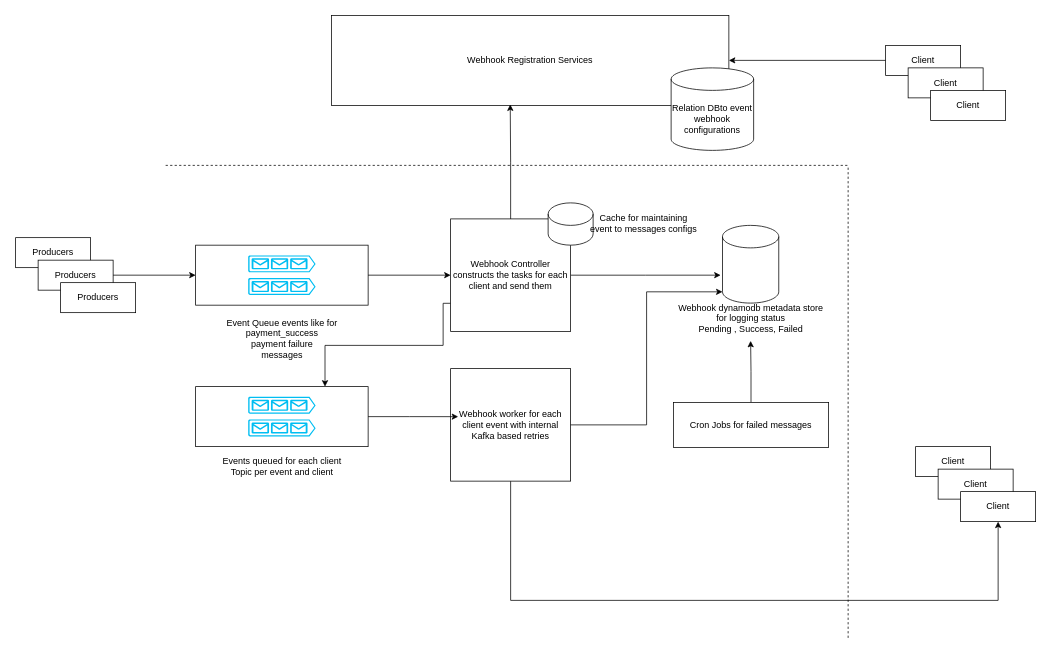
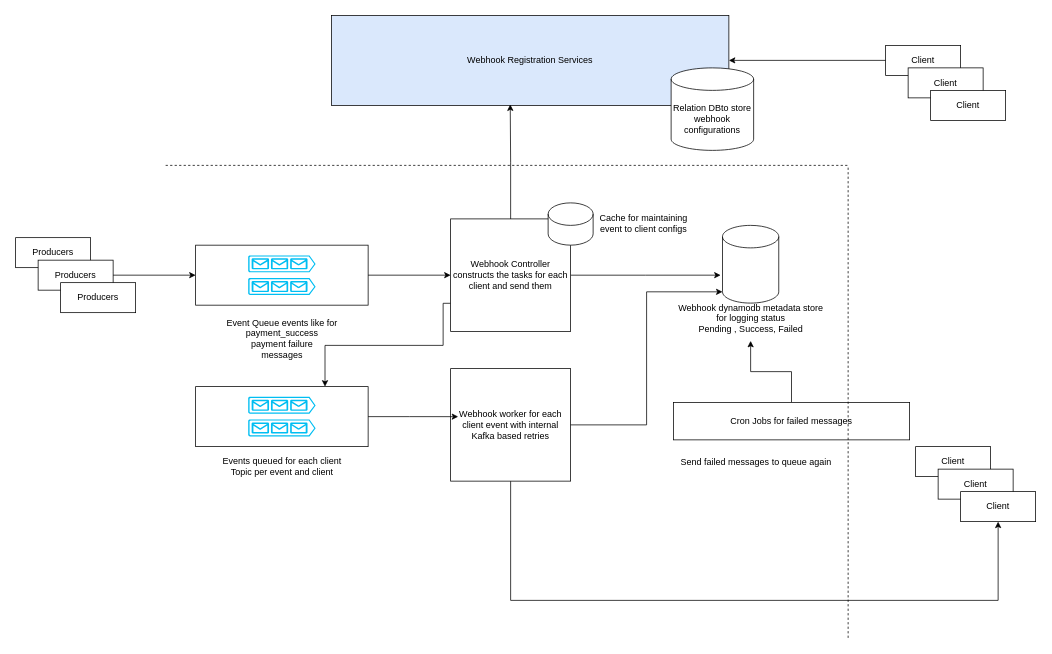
  <mxCell id="0" />
  <mxCell id="1" parent="0" />
  <mxCell id="2" value="" style="group" vertex="1" connectable="0" parent="1"><mxGeometry x="20" y="316.38" width="160" height="100" as="geometry" /></mxCell>
  <mxCell id="3" value="Producers" style="rounded=0;whiteSpace=wrap;html=1;" vertex="1" parent="2"><mxGeometry width="100" height="40" as="geometry" /></mxCell>
  <mxCell id="4" value="Producers" style="rounded=0;whiteSpace=wrap;html=1;" vertex="1" parent="2"><mxGeometry x="30" y="30" width="100" height="40" as="geometry" /></mxCell>
  <mxCell id="5" value="Producers" style="rounded=0;whiteSpace=wrap;html=1;" vertex="1" parent="2"><mxGeometry x="60" y="60" width="100" height="40" as="geometry" /></mxCell>
  <mxCell id="6" value="&lt;div style=&quot;&quot;&gt;&lt;span style=&quot;background-color: initial;&quot;&gt;Event Queue events like for&lt;/span&gt;&lt;/div&gt;&lt;div style=&quot;&quot;&gt;payment_success&lt;/div&gt;&lt;div style=&quot;&quot;&gt;payment failure&lt;/div&gt;&lt;div style=&quot;&quot;&gt;messages&lt;/div&gt;" style="text;html=1;align=center;verticalAlign=middle;resizable=0;points=[];autosize=1;strokeColor=none;fillColor=none;" vertex="1" parent="1"><mxGeometry x="290" y="416.38" width="170" height="70" as="geometry" /></mxCell>
  <mxCell id="7" style="edgeStyle=orthogonalEdgeStyle;rounded=0;orthogonalLoop=1;jettySize=auto;html=1;" edge="1" parent="1" source="9"><mxGeometry relative="1" as="geometry"><mxPoint x="960" y="366.38" as="targetPoint" /></mxGeometry></mxCell>
  <mxCell id="8" style="edgeStyle=orthogonalEdgeStyle;rounded=0;orthogonalLoop=1;jettySize=auto;html=1;exitX=0;exitY=0.75;exitDx=0;exitDy=0;entryX=0.75;entryY=0;entryDx=0;entryDy=0;" edge="1" parent="1" source="9" target="22"><mxGeometry relative="1" as="geometry"><Array as="points"><mxPoint x="590" y="404" /><mxPoint x="590" y="460" /><mxPoint x="433" y="460" /></Array></mxGeometry></mxCell>
  <mxCell id="9" value="Webhook Controller&lt;div&gt;constructs the tasks for each client and send them&lt;/div&gt;" style="rounded=0;whiteSpace=wrap;html=1;" vertex="1" parent="1"><mxGeometry x="600" y="291.38" width="160" height="150" as="geometry" /></mxCell>
  <mxCell id="10" value="" style="shape=cylinder3;whiteSpace=wrap;html=1;boundedLbl=1;backgroundOutline=1;size=15;" vertex="1" parent="1"><mxGeometry x="730" y="270" width="60" height="56.38" as="geometry" /></mxCell>
- <mxCell id="11" value="Cache for maintaining&lt;div&gt;event to messages configs&lt;/div&gt;" style="text;html=1;align=center;verticalAlign=middle;resizable=0;points=[];autosize=1;strokeColor=none;fillColor=none;" vertex="1" parent="1"><mxGeometry x="787" y="277" width="140" height="40" as="geometry" /></mxCell>
+ <mxCell id="11" value="Cache for maintaining&lt;div&gt;event to client configs&lt;/div&gt;" style="text;html=1;align=center;verticalAlign=middle;resizable=0;points=[];autosize=1;strokeColor=none;fillColor=none;" vertex="1" parent="1"><mxGeometry x="787" y="277" width="140" height="40" as="geometry" /></mxCell>
  <mxCell id="12" value="" style="group" vertex="1" connectable="0" parent="1"><mxGeometry x="1180" y="60" width="160" height="100" as="geometry" /></mxCell>
  <mxCell id="13" value="Client" style="rounded=0;whiteSpace=wrap;html=1;" vertex="1" parent="12"><mxGeometry width="100" height="40" as="geometry" /></mxCell>
  <mxCell id="14" value="Client" style="rounded=0;whiteSpace=wrap;html=1;" vertex="1" parent="12"><mxGeometry x="30" y="30" width="100" height="40" as="geometry" /></mxCell>
  <mxCell id="15" value="Client" style="rounded=0;whiteSpace=wrap;html=1;" vertex="1" parent="12"><mxGeometry x="60" y="60" width="100" height="40" as="geometry" /></mxCell>
  <mxCell id="16" value="" style="group" vertex="1" connectable="0" parent="1"><mxGeometry x="260" y="326.38" width="230" height="80" as="geometry" /></mxCell>
  <mxCell id="17" value="" style="rounded=0;whiteSpace=wrap;html=1;" vertex="1" parent="16"><mxGeometry width="230" height="80" as="geometry" /></mxCell>
  <mxCell id="18" value="" style="group" vertex="1" connectable="0" parent="16"><mxGeometry x="70" y="13.62" width="90" height="52.75" as="geometry" /></mxCell>
  <mxCell id="19" value="" style="verticalLabelPosition=bottom;html=1;verticalAlign=top;align=center;strokeColor=none;fillColor=#00BEF2;shape=mxgraph.azure.queue_generic;pointerEvents=1;strokeWidth=3;" vertex="1" parent="18"><mxGeometry y="30.25" width="90" height="22.5" as="geometry" /></mxCell>
  <mxCell id="20" value="" style="verticalLabelPosition=bottom;html=1;verticalAlign=top;align=center;strokeColor=none;fillColor=#00BEF2;shape=mxgraph.azure.queue_generic;pointerEvents=1;strokeWidth=3;" vertex="1" parent="18"><mxGeometry width="90" height="22.5" as="geometry" /></mxCell>
  <mxCell id="21" value="" style="group" vertex="1" connectable="0" parent="1"><mxGeometry x="260" y="515" width="230" height="80" as="geometry" /></mxCell>
  <mxCell id="22" value="" style="rounded=0;whiteSpace=wrap;html=1;" vertex="1" parent="21"><mxGeometry width="230" height="80" as="geometry" /></mxCell>
  <mxCell id="23" value="" style="group" vertex="1" connectable="0" parent="21"><mxGeometry x="70" y="13.62" width="90" height="52.75" as="geometry" /></mxCell>
  <mxCell id="24" value="" style="verticalLabelPosition=bottom;html=1;verticalAlign=top;align=center;strokeColor=none;fillColor=#00BEF2;shape=mxgraph.azure.queue_generic;pointerEvents=1;strokeWidth=3;" vertex="1" parent="23"><mxGeometry y="30.25" width="90" height="22.5" as="geometry" /></mxCell>
  <mxCell id="25" value="" style="verticalLabelPosition=bottom;html=1;verticalAlign=top;align=center;strokeColor=none;fillColor=#00BEF2;shape=mxgraph.azure.queue_generic;pointerEvents=1;strokeWidth=3;" vertex="1" parent="23"><mxGeometry width="90" height="22.5" as="geometry" /></mxCell>
  <mxCell id="26" style="edgeStyle=orthogonalEdgeStyle;rounded=0;orthogonalLoop=1;jettySize=auto;html=1;entryX=0.5;entryY=1;entryDx=0;entryDy=0;" edge="1" parent="1" source="27" target="43"><mxGeometry relative="1" as="geometry"><mxPoint x="1200" y="680" as="targetPoint" /><Array as="points"><mxPoint x="680" y="800" /><mxPoint x="1330" y="800" /></Array></mxGeometry></mxCell>
  <mxCell id="27" value="Webhook worker for each client event with internal Kafka based retries" style="rounded=0;whiteSpace=wrap;html=1;" vertex="1" parent="1"><mxGeometry x="600" y="491" width="160" height="150" as="geometry" /></mxCell>
  <mxCell id="28" style="edgeStyle=orthogonalEdgeStyle;rounded=0;orthogonalLoop=1;jettySize=auto;html=1;entryX=0;entryY=0.5;entryDx=0;entryDy=0;" edge="1" parent="1" source="4" target="17"><mxGeometry relative="1" as="geometry" /></mxCell>
  <mxCell id="29" value="&lt;div style=&quot;&quot;&gt;&lt;span style=&quot;background-color: initial;&quot;&gt;Events queued for each client&lt;br&gt;&lt;/span&gt;&lt;/div&gt;&lt;div style=&quot;&quot;&gt;&lt;span style=&quot;background-color: initial;&quot;&gt;Topic per event and client&lt;/span&gt;&lt;/div&gt;" style="text;html=1;align=center;verticalAlign=middle;resizable=0;points=[];autosize=1;strokeColor=none;fillColor=none;" vertex="1" parent="1"><mxGeometry x="285" y="601" width="180" height="40" as="geometry" /></mxCell>
  <mxCell id="30" style="edgeStyle=orthogonalEdgeStyle;rounded=0;orthogonalLoop=1;jettySize=auto;html=1;" edge="1" parent="1" source="31" target="47"><mxGeometry relative="1" as="geometry" /></mxCell>
- <mxCell id="31" value="Cron Jobs for failed messages" style="rounded=0;whiteSpace=wrap;html=1;" vertex="1" parent="1"><mxGeometry x="897" y="536" width="207" height="60" as="geometry" /></mxCell>
+ <mxCell id="31" value="Cron Jobs for failed messages" style="rounded=0;whiteSpace=wrap;html=1;" vertex="1" parent="1"><mxGeometry x="897" y="536" width="315" height="50" as="geometry" /></mxCell>
  <mxCell id="32" value="" style="group" vertex="1" connectable="0" parent="1"><mxGeometry x="441" y="20" width="563" height="180" as="geometry" /></mxCell>
- <mxCell id="33" value="Webhook Registration Services" style="rounded=0;whiteSpace=wrap;html=1;" vertex="1" parent="32"><mxGeometry width="530" height="120" as="geometry" /></mxCell>
- <mxCell id="34" value="&lt;span style=&quot;text-wrap-mode: nowrap;&quot;&gt;Relation DB&lt;/span&gt;&lt;span style=&quot;text-wrap-mode: nowrap; background-color: initial;&quot;&gt;to event&lt;/span&gt;&lt;div&gt;&lt;div style=&quot;text-wrap-mode: nowrap;&quot;&gt;webhook&lt;/div&gt;&lt;div style=&quot;text-wrap-mode: nowrap;&quot;&gt;configurations&lt;/div&gt;&lt;/div&gt;" style="shape=cylinder3;whiteSpace=wrap;html=1;boundedLbl=1;backgroundOutline=1;size=15;" vertex="1" parent="32"><mxGeometry x="453" y="70" width="110" height="110" as="geometry" /></mxCell>
+ <mxCell id="33" value="Webhook Registration Services" style="rounded=0;whiteSpace=wrap;html=1;fillColor=#dae8fc;" vertex="1" parent="32"><mxGeometry width="530" height="120" as="geometry" /></mxCell>
+ <mxCell id="34" value="&lt;span style=&quot;text-wrap-mode: nowrap;&quot;&gt;Relation DB&lt;/span&gt;&lt;span style=&quot;text-wrap-mode: nowrap; background-color: initial;&quot;&gt;to store&lt;/span&gt;&lt;div&gt;&lt;div style=&quot;text-wrap-mode: nowrap;&quot;&gt;webhook&lt;/div&gt;&lt;div style=&quot;text-wrap-mode: nowrap;&quot;&gt;configurations&lt;/div&gt;&lt;/div&gt;" style="shape=cylinder3;whiteSpace=wrap;html=1;boundedLbl=1;backgroundOutline=1;size=15;" vertex="1" parent="32"><mxGeometry x="453" y="70" width="110" height="110" as="geometry" /></mxCell>
  <mxCell id="35" style="edgeStyle=orthogonalEdgeStyle;rounded=0;orthogonalLoop=1;jettySize=auto;html=1;entryX=1;entryY=0.5;entryDx=0;entryDy=0;" edge="1" parent="1" source="13" target="33"><mxGeometry relative="1" as="geometry" /></mxCell>
+ <mxCell id="36" value="Send failed messages to queue again" style="text;html=1;align=center;verticalAlign=middle;resizable=0;points=[];autosize=1;strokeColor=none;fillColor=none;" vertex="1" parent="1"><mxGeometry x="896.5" y="601" width="220" height="30" as="geometry" /></mxCell>
  <mxCell id="37" value="" style="endArrow=none;dashed=1;html=1;rounded=0;" edge="1" parent="1"><mxGeometry width="50" height="50" relative="1" as="geometry"><mxPoint x="220" y="220" as="sourcePoint" /><mxPoint x="1130" y="220" as="targetPoint" /></mxGeometry></mxCell>
  <mxCell id="38" style="edgeStyle=orthogonalEdgeStyle;rounded=0;orthogonalLoop=1;jettySize=auto;html=1;entryX=0.45;entryY=0.99;entryDx=0;entryDy=0;entryPerimeter=0;" edge="1" parent="1" source="9" target="33"><mxGeometry relative="1" as="geometry" /></mxCell>
  <mxCell id="39" style="edgeStyle=orthogonalEdgeStyle;rounded=0;orthogonalLoop=1;jettySize=auto;html=1;entryX=0;entryY=0.5;entryDx=0;entryDy=0;" edge="1" parent="1" source="17" target="9"><mxGeometry relative="1" as="geometry" /></mxCell>
  <mxCell id="40" value="" style="group" vertex="1" connectable="0" parent="1"><mxGeometry x="1220" y="595" width="160" height="100" as="geometry" /></mxCell>
  <mxCell id="41" value="Client" style="rounded=0;whiteSpace=wrap;html=1;" vertex="1" parent="40"><mxGeometry width="100" height="40" as="geometry" /></mxCell>
  <mxCell id="42" value="Client" style="rounded=0;whiteSpace=wrap;html=1;" vertex="1" parent="40"><mxGeometry x="30" y="30" width="100" height="40" as="geometry" /></mxCell>
  <mxCell id="43" value="Client" style="rounded=0;whiteSpace=wrap;html=1;" vertex="1" parent="40"><mxGeometry x="60" y="60" width="100" height="40" as="geometry" /></mxCell>
  <mxCell id="44" value="" style="endArrow=none;dashed=1;html=1;rounded=0;" edge="1" parent="1"><mxGeometry width="50" height="50" relative="1" as="geometry"><mxPoint x="1130" y="850" as="sourcePoint" /><mxPoint x="1130" y="220" as="targetPoint" /></mxGeometry></mxCell>
  <mxCell id="45" value="" style="group" vertex="1" connectable="0" parent="1"><mxGeometry x="890" y="300" width="220" height="154" as="geometry" /></mxCell>
  <mxCell id="46" value="" style="shape=cylinder3;whiteSpace=wrap;html=1;boundedLbl=1;backgroundOutline=1;size=15;" vertex="1" parent="45"><mxGeometry x="72.5" width="75" height="103.62" as="geometry" /></mxCell>
  <mxCell id="47" value="Webhook dynamodb metadata store&lt;div&gt;for logging status&lt;/div&gt;&lt;div&gt;Pending , Success, Failed&lt;/div&gt;" style="text;html=1;align=center;verticalAlign=middle;resizable=0;points=[];autosize=1;strokeColor=none;fillColor=none;" vertex="1" parent="45"><mxGeometry y="94" width="220" height="60" as="geometry" /></mxCell>
  <mxCell id="48" style="edgeStyle=orthogonalEdgeStyle;rounded=0;orthogonalLoop=1;jettySize=auto;html=1;entryX=0;entryY=1;entryDx=0;entryDy=-15;entryPerimeter=0;" edge="1" parent="1" source="27" target="46"><mxGeometry relative="1" as="geometry" /></mxCell>
  <mxCell id="49" style="edgeStyle=orthogonalEdgeStyle;rounded=0;orthogonalLoop=1;jettySize=auto;html=1;entryX=0.063;entryY=0.427;entryDx=0;entryDy=0;entryPerimeter=0;" edge="1" parent="1" source="22" target="27"><mxGeometry relative="1" as="geometry" /></mxCell>
